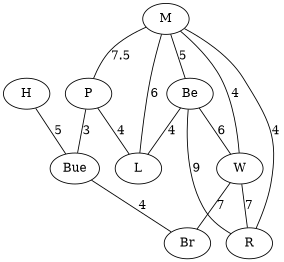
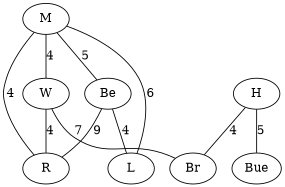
  graph {
    edge [weight=4]
    M
-   P
    W
    Be
    R
    H
    Br
    Bue
    L
-   M -- P [label=7.5 weight=7.5]
    M -- W [label=4]
    M -- Be [label=5 weight=3]
    M -- R [label=4 weight=6]
-   P -- Bue [label=3 weight=3]
-   P -- L [label=4]
-   W -- R [label=7 weight=7]
+   W -- R [label=4 weight=7]
    W -- Br [label=7 weight=7]
-   Be -- W [label=6 weight=6]
    Be -- R [label=9 weight=6]
    Be -- L [label=4]
-   Bue -- Br [label=4]
+   H -- Br [label=4]
    H -- Bue [label=5 weight=5]
    L -- M [label=6 weight=6]
  }
